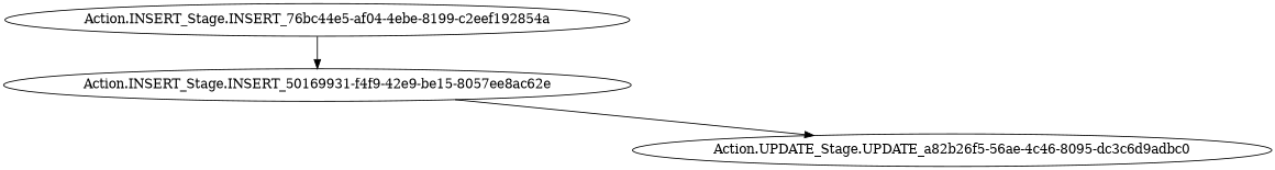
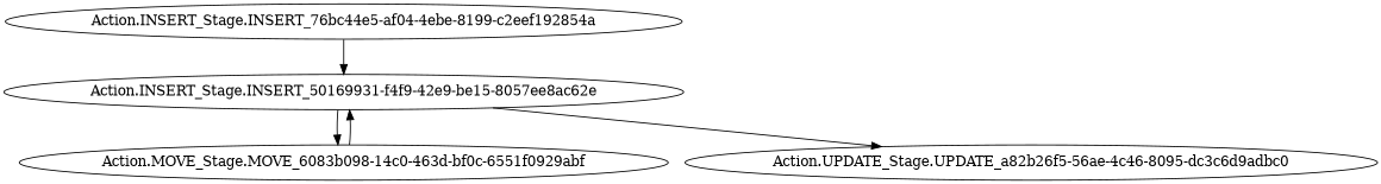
  strict digraph {
    "Action.INSERT_Stage.INSERT_50169931-f4f9-42e9-be15-8057ee8ac62e"
+   "Action.MOVE_Stage.MOVE_6083b098-14c0-463d-bf0c-6551f0929abf"
    "Action.UPDATE_Stage.UPDATE_a82b26f5-56ae-4c46-8095-dc3c6d9adbc0"
    "Action.INSERT_Stage.INSERT_76bc44e5-af04-4ebe-8199-c2eef192854a"
+   "Action.INSERT_Stage.INSERT_50169931-f4f9-42e9-be15-8057ee8ac62e" -> "Action.MOVE_Stage.MOVE_6083b098-14c0-463d-bf0c-6551f0929abf"
    "Action.INSERT_Stage.INSERT_50169931-f4f9-42e9-be15-8057ee8ac62e" -> "Action.UPDATE_Stage.UPDATE_a82b26f5-56ae-4c46-8095-dc3c6d9adbc0"
+   "Action.MOVE_Stage.MOVE_6083b098-14c0-463d-bf0c-6551f0929abf" -> "Action.INSERT_Stage.INSERT_50169931-f4f9-42e9-be15-8057ee8ac62e"
    "Action.INSERT_Stage.INSERT_76bc44e5-af04-4ebe-8199-c2eef192854a" -> "Action.INSERT_Stage.INSERT_50169931-f4f9-42e9-be15-8057ee8ac62e"
  }
